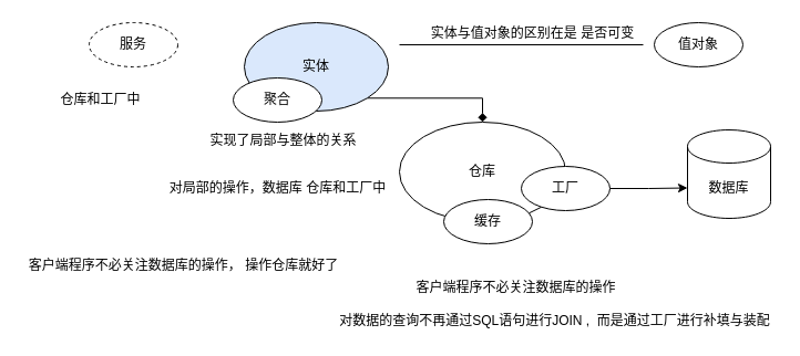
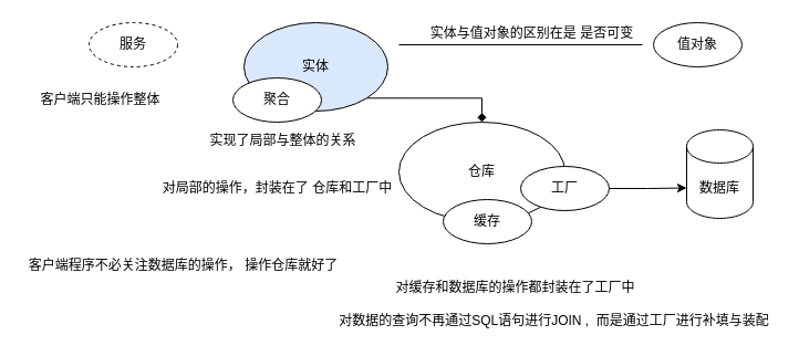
  <mxCell id="0" />
  <mxCell id="1" parent="0" />
  <mxCell id="2" value="服务" style="ellipse;whiteSpace=wrap;html=1;dashed=1;" vertex="1" parent="1"><mxGeometry x="80" y="20" width="80" height="40" as="geometry" /></mxCell>
  <mxCell id="3" style="edgeStyle=orthogonalEdgeStyle;rounded=0;orthogonalLoop=1;jettySize=auto;html=1;exitX=1;exitY=1;exitDx=0;exitDy=0;entryX=0.5;entryY=0;entryDx=0;entryDy=0;endArrow=diamond;" edge="1" parent="1" source="4" target="7"><mxGeometry relative="1" as="geometry" /></mxCell>
  <mxCell id="4" value="实体" style="ellipse;whiteSpace=wrap;html=1;fillColor=#dae8fc;" vertex="1" parent="1"><mxGeometry x="220" y="20" width="130" height="80" as="geometry" /></mxCell>
  <mxCell id="5" value="值对象" style="ellipse;whiteSpace=wrap;html=1;" vertex="1" parent="1"><mxGeometry x="590" y="20" width="80" height="40" as="geometry" /></mxCell>
  <mxCell id="6" value="聚合" style="ellipse;whiteSpace=wrap;html=1;" vertex="1" parent="1"><mxGeometry x="210" y="70" width="80" height="40" as="geometry" /></mxCell>
  <mxCell id="7" value="仓库" style="ellipse;whiteSpace=wrap;html=1;" vertex="1" parent="1"><mxGeometry x="360" y="110" width="150" height="90" as="geometry" /></mxCell>
  <mxCell id="8" style="edgeStyle=orthogonalEdgeStyle;rounded=0;orthogonalLoop=1;jettySize=auto;html=1;entryX=0;entryY=0;entryDx=0;entryDy=52.5;entryPerimeter=0;" edge="1" parent="1" source="9" target="11"><mxGeometry relative="1" as="geometry" /></mxCell>
  <mxCell id="9" value="工厂" style="ellipse;whiteSpace=wrap;html=1;" vertex="1" parent="1"><mxGeometry x="470" y="150" width="80" height="40" as="geometry" /></mxCell>
  <mxCell id="10" value="缓存" style="ellipse;whiteSpace=wrap;html=1;" vertex="1" parent="1"><mxGeometry x="400" y="180" width="80" height="40" as="geometry" /></mxCell>
- <mxCell id="11" value="数据库" style="shape=cylinder3;whiteSpace=wrap;html=1;boundedLbl=1;backgroundOutline=1;size=15;" vertex="1" parent="1"><mxGeometry x="620" y="117" width="75" height="80" as="geometry" /></mxCell>
+ <mxCell id="11" value="数据库" style="shape=cylinder3;whiteSpace=wrap;html=1;boundedLbl=1;backgroundOutline=1;size=15;" vertex="1" parent="1"><mxGeometry x="620" y="117" width="60" height="80" as="geometry" /></mxCell>
  <mxCell id="12" value="实现了局部与整体的关系" style="text;html=1;align=center;verticalAlign=middle;resizable=0;points=[];autosize=1;strokeColor=none;" vertex="1" parent="1"><mxGeometry x="180" y="117" width="150" height="20" as="geometry" /></mxCell>
- <mxCell id="13" value="仓库和工厂中" style="text;html=1;align=center;verticalAlign=middle;resizable=0;points=[];autosize=1;strokeColor=none;" vertex="1" parent="1"><mxGeometry x="30" y="80" width="120" height="20" as="geometry" /></mxCell>
- <mxCell id="14" value="对局部的操作，数据库 仓库和工厂中" style="text;html=1;align=center;verticalAlign=middle;resizable=0;points=[];autosize=1;strokeColor=none;" vertex="1" parent="1"><mxGeometry x="140" y="160" width="220" height="20" as="geometry" /></mxCell>
+ <mxCell id="13" value="客户端只能操作整体" style="text;html=1;align=center;verticalAlign=middle;resizable=0;points=[];autosize=1;strokeColor=none;" vertex="1" parent="1"><mxGeometry x="30" y="80" width="120" height="20" as="geometry" /></mxCell>
+ <mxCell id="14" value="对局部的操作，封装在了 仓库和工厂中" style="text;html=1;align=center;verticalAlign=middle;resizable=0;points=[];autosize=1;strokeColor=none;" vertex="1" parent="1"><mxGeometry x="140" y="160" width="220" height="20" as="geometry" /></mxCell>
  <mxCell id="15" value="客户端程序不必关注数据库的操作， 操作仓库就好了" style="text;html=1;align=center;verticalAlign=middle;resizable=0;points=[];autosize=1;strokeColor=none;" vertex="1" parent="1"><mxGeometry x="20" y="230" width="290" height="20" as="geometry" /></mxCell>
- <mxCell id="16" value="客户端程序不必关注数据库的操作" style="text;html=1;align=center;verticalAlign=middle;resizable=0;points=[];autosize=1;strokeColor=none;" vertex="1" parent="1"><mxGeometry x="350" y="250" width="230" height="20" as="geometry" /></mxCell>
+ <mxCell id="16" value="对缓存和数据库的操作都封装在了工厂中" style="text;html=1;align=center;verticalAlign=middle;resizable=0;points=[];autosize=1;strokeColor=none;" vertex="1" parent="1"><mxGeometry x="350" y="250" width="230" height="20" as="geometry" /></mxCell>
  <mxCell id="17" value="对数据的查询不再通过SQL语句进行JOIN ,&amp;nbsp; 而是通过工厂进行补填与装配" style="text;html=1;align=center;verticalAlign=middle;resizable=0;points=[];autosize=1;strokeColor=none;" vertex="1" parent="1"><mxGeometry x="300" y="280" width="400" height="20" as="geometry" /></mxCell>
  <mxCell id="18" value="" style="endArrow=none;html=1;" edge="1" parent="1"><mxGeometry width="50" height="50" relative="1" as="geometry"><mxPoint x="360" y="40" as="sourcePoint" /><mxPoint x="580" y="40" as="targetPoint" /></mxGeometry></mxCell>
  <mxCell id="19" value="实体与值对象的区别在是 是否可变" style="text;html=1;align=center;verticalAlign=middle;resizable=0;points=[];autosize=1;strokeColor=none;" vertex="1" parent="1"><mxGeometry x="380" y="20" width="200" height="20" as="geometry" /></mxCell>
